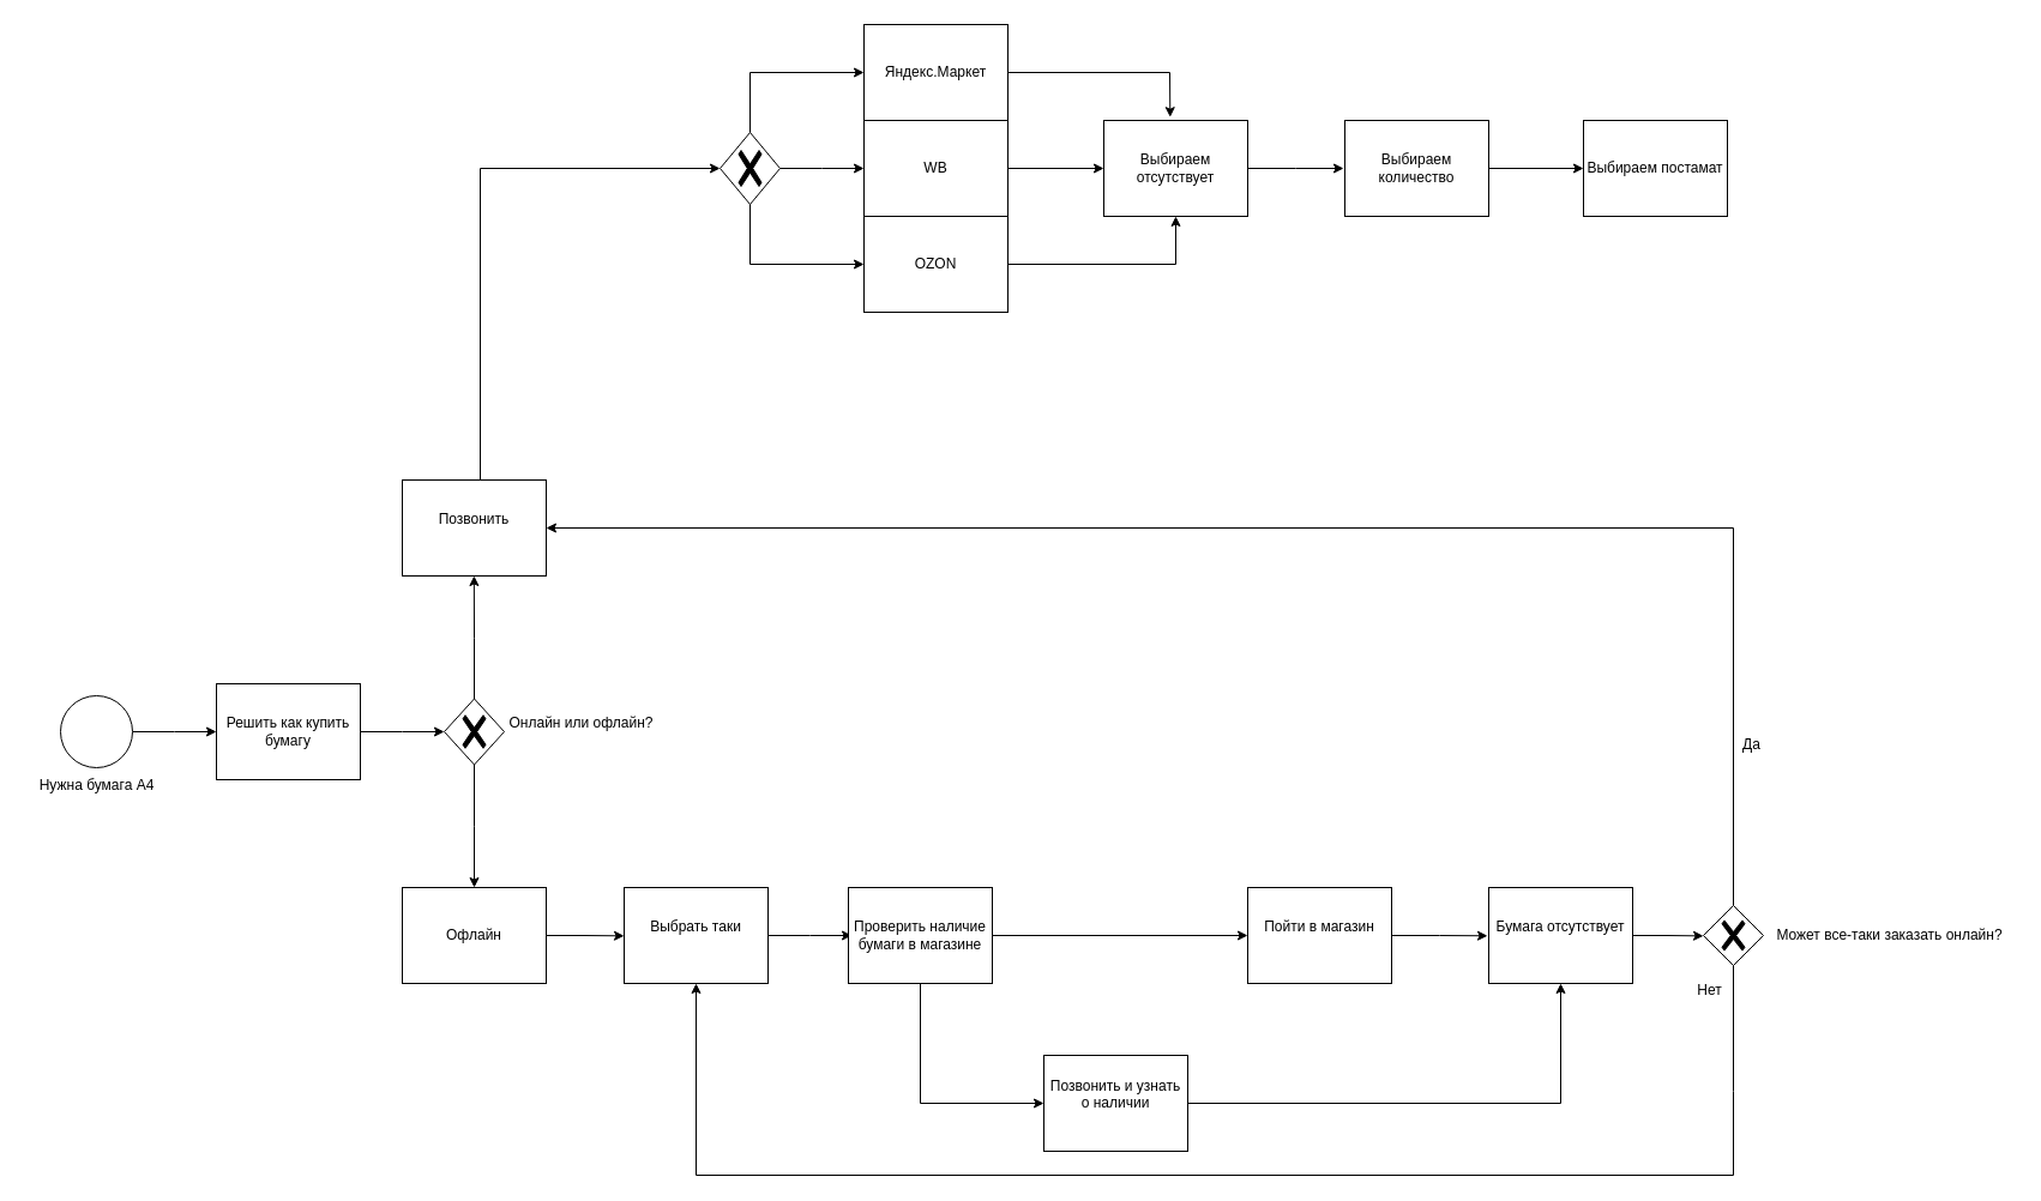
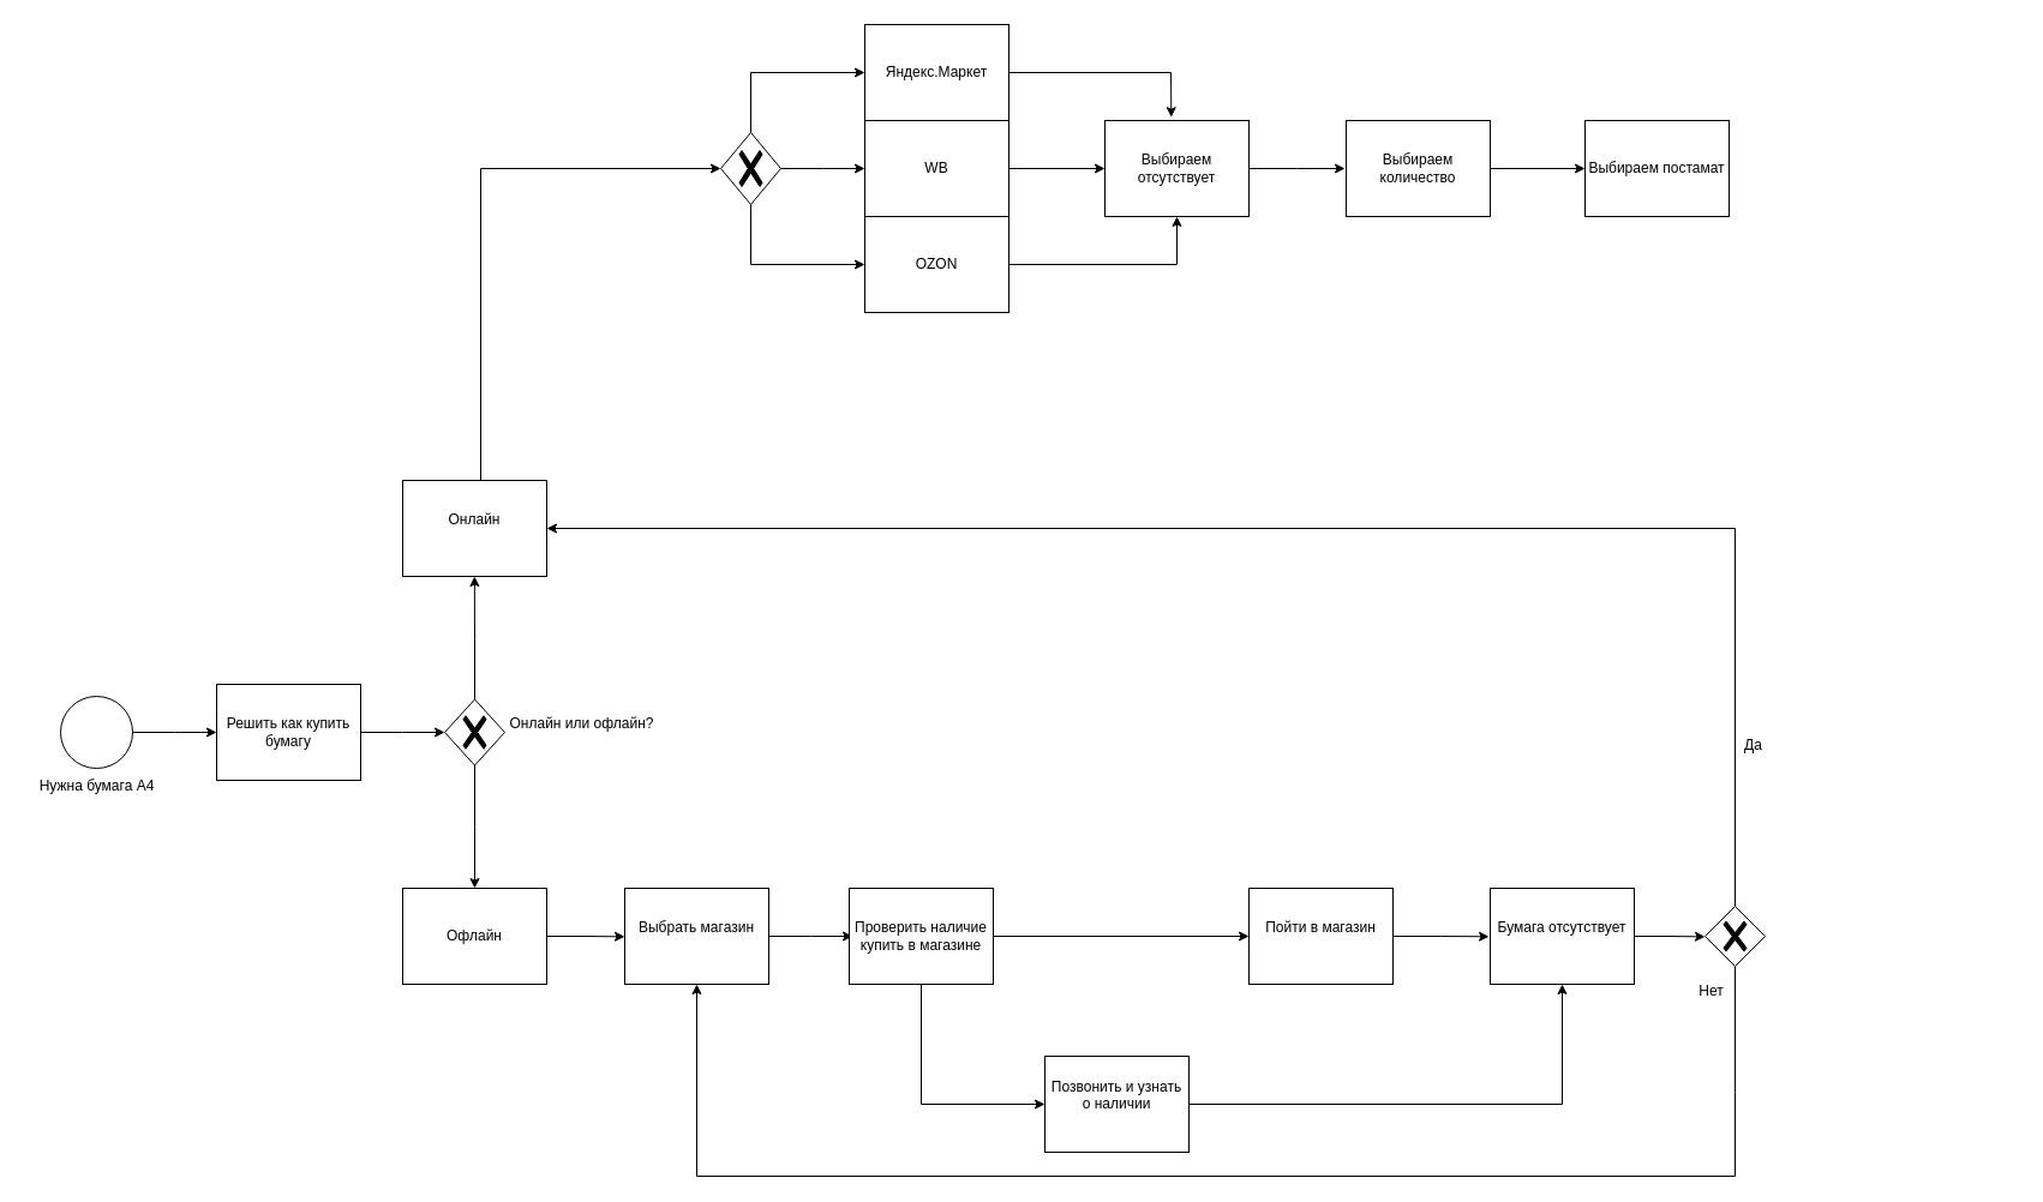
  <mxCell id="0" />
  <mxCell id="1" parent="0" />
  <mxCell id="2" style="edgeStyle=orthogonalEdgeStyle;rounded=0;orthogonalLoop=1;jettySize=auto;html=1;" parent="1" source="3" edge="1"><mxGeometry relative="1" as="geometry"><mxPoint x="180" y="610" as="targetPoint" /></mxGeometry></mxCell>
  <mxCell id="3" value="" style="ellipse;whiteSpace=wrap;html=1;aspect=fixed;" parent="1" vertex="1"><mxGeometry x="50" y="580" width="60" height="60" as="geometry" /></mxCell>
  <mxCell id="4" value="&lt;div&gt;&lt;br&gt;&lt;/div&gt;" style="text;html=1;align=center;verticalAlign=middle;resizable=0;points=[];autosize=1;strokeColor=none;fillColor=none;" parent="1" vertex="1"><mxGeometry x="85" y="645" width="20" height="30" as="geometry" /></mxCell>
  <mxCell id="5" value="&lt;div&gt;Нужна бумага А4&lt;/div&gt;" style="text;html=1;align=center;verticalAlign=middle;resizable=0;points=[];autosize=1;strokeColor=none;fillColor=none;rounded=0;" parent="1" vertex="1"><mxGeometry x="20" y="640" width="120" height="30" as="geometry" /></mxCell>
  <mxCell id="6" style="edgeStyle=orthogonalEdgeStyle;rounded=0;orthogonalLoop=1;jettySize=auto;html=1;" parent="1" source="7" edge="1"><mxGeometry relative="1" as="geometry"><mxPoint x="370" y="610" as="targetPoint" /></mxGeometry></mxCell>
  <mxCell id="7" value="Решить как купить бумагу" style="points=[[0.25,0,0],[0.5,0,0],[0.75,0,0],[1,0.25,0],[1,0.5,0],[1,0.75,0],[0.75,1,0],[0.5,1,0],[0.25,1,0],[0,0.75,0],[0,0.5,0],[0,0.25,0]];shape=mxgraph.bpmn.task2;whiteSpace=wrap;rectStyle=rounded;size=10;html=1;container=1;expand=0;collapsible=0;taskMarker=abstract;" parent="1" vertex="1"><mxGeometry x="180" y="570" width="120" height="80" as="geometry" /></mxCell>
  <mxCell id="8" style="edgeStyle=orthogonalEdgeStyle;rounded=0;orthogonalLoop=1;jettySize=auto;html=1;exitX=0.5;exitY=0;exitDx=0;exitDy=0;exitPerimeter=0;" parent="1" source="10" edge="1"><mxGeometry relative="1" as="geometry"><mxPoint x="394.857" y="480" as="targetPoint" /></mxGeometry></mxCell>
  <mxCell id="9" style="edgeStyle=orthogonalEdgeStyle;rounded=0;orthogonalLoop=1;jettySize=auto;html=1;" parent="1" source="10" edge="1"><mxGeometry relative="1" as="geometry"><mxPoint x="395" y="740" as="targetPoint" /></mxGeometry></mxCell>
  <mxCell id="10" value="" style="points=[[0.25,0.25,0],[0.5,0,0],[0.75,0.25,0],[1,0.5,0],[0.75,0.75,0],[0.5,1,0],[0.25,0.75,0],[0,0.5,0]];shape=mxgraph.bpmn.gateway2;html=1;verticalLabelPosition=bottom;labelBackgroundColor=#ffffff;verticalAlign=top;align=center;perimeter=rhombusPerimeter;outlineConnect=0;outline=none;symbol=none;gwType=exclusive;" parent="1" vertex="1"><mxGeometry x="370" y="582.5" width="50" height="55" as="geometry" /></mxCell>
  <mxCell id="11" value="Онлайн или о&lt;span style=&quot;background-color: transparent; color: light-dark(rgb(0, 0, 0), rgb(255, 255, 255));&quot;&gt;флайн?&lt;/span&gt;&lt;div&gt;&lt;div&gt;&lt;br&gt;&lt;/div&gt;&lt;/div&gt;" style="text;html=1;align=center;verticalAlign=middle;resizable=0;points=[];autosize=1;strokeColor=none;fillColor=none;" parent="1" vertex="1"><mxGeometry x="414" y="590" width="140" height="40" as="geometry" /></mxCell>
  <mxCell id="12" style="edgeStyle=orthogonalEdgeStyle;rounded=0;orthogonalLoop=1;jettySize=auto;html=1;exitX=1;exitY=0.5;exitDx=0;exitDy=0;exitPerimeter=0;" parent="1" source="13" edge="1"><mxGeometry relative="1" as="geometry"><mxPoint x="520" y="780.333" as="targetPoint" /></mxGeometry></mxCell>
  <mxCell id="13" value="Офлайн" style="points=[[0.25,0,0],[0.5,0,0],[0.75,0,0],[1,0.25,0],[1,0.5,0],[1,0.75,0],[0.75,1,0],[0.5,1,0],[0.25,1,0],[0,0.75,0],[0,0.5,0],[0,0.25,0]];shape=mxgraph.bpmn.task2;whiteSpace=wrap;rectStyle=rounded;size=10;html=1;container=1;expand=0;collapsible=0;taskMarker=abstract;" parent="1" vertex="1"><mxGeometry x="335" y="740" width="120" height="80" as="geometry" /></mxCell>
  <mxCell id="14" style="edgeStyle=orthogonalEdgeStyle;rounded=0;orthogonalLoop=1;jettySize=auto;html=1;" parent="1" source="15" edge="1"><mxGeometry relative="1" as="geometry"><mxPoint x="710" y="780" as="targetPoint" /></mxGeometry></mxCell>
- <mxCell id="15" value="Выбрать таки&lt;div&gt;&lt;br&gt;&lt;/div&gt;" style="points=[[0.25,0,0],[0.5,0,0],[0.75,0,0],[1,0.25,0],[1,0.5,0],[1,0.75,0],[0.75,1,0],[0.5,1,0],[0.25,1,0],[0,0.75,0],[0,0.5,0],[0,0.25,0]];shape=mxgraph.bpmn.task2;whiteSpace=wrap;rectStyle=rounded;size=10;html=1;container=1;expand=0;collapsible=0;taskMarker=abstract;" parent="1" vertex="1"><mxGeometry x="520" y="740" width="120" height="80" as="geometry" /></mxCell>
- <mxCell id="16" value="Позвонить&lt;div&gt;&lt;br&gt;&lt;/div&gt;" style="points=[[0.25,0,0],[0.5,0,0],[0.75,0,0],[1,0.25,0],[1,0.5,0],[1,0.75,0],[0.75,1,0],[0.5,1,0],[0.25,1,0],[0,0.75,0],[0,0.5,0],[0,0.25,0]];shape=mxgraph.bpmn.task2;whiteSpace=wrap;rectStyle=rounded;size=10;html=1;container=1;expand=0;collapsible=0;taskMarker=abstract;" parent="1" vertex="1"><mxGeometry x="335" y="400" width="120" height="80" as="geometry" /></mxCell>
+ <mxCell id="15" value="Выбрать магазин&lt;div&gt;&lt;br&gt;&lt;/div&gt;" style="points=[[0.25,0,0],[0.5,0,0],[0.75,0,0],[1,0.25,0],[1,0.5,0],[1,0.75,0],[0.75,1,0],[0.5,1,0],[0.25,1,0],[0,0.75,0],[0,0.5,0],[0,0.25,0]];shape=mxgraph.bpmn.task2;whiteSpace=wrap;rectStyle=rounded;size=10;html=1;container=1;expand=0;collapsible=0;taskMarker=abstract;" parent="1" vertex="1"><mxGeometry x="520" y="740" width="120" height="80" as="geometry" /></mxCell>
+ <mxCell id="16" value="Онлайн&lt;div&gt;&lt;br&gt;&lt;/div&gt;" style="points=[[0.25,0,0],[0.5,0,0],[0.75,0,0],[1,0.25,0],[1,0.5,0],[1,0.75,0],[0.75,1,0],[0.5,1,0],[0.25,1,0],[0,0.75,0],[0,0.5,0],[0,0.25,0]];shape=mxgraph.bpmn.task2;whiteSpace=wrap;rectStyle=rounded;size=10;html=1;container=1;expand=0;collapsible=0;taskMarker=abstract;" parent="1" vertex="1"><mxGeometry x="335" y="400" width="120" height="80" as="geometry" /></mxCell>
  <mxCell id="17" style="edgeStyle=orthogonalEdgeStyle;rounded=0;orthogonalLoop=1;jettySize=auto;html=1;exitX=1;exitY=0.5;exitDx=0;exitDy=0;exitPerimeter=0;" parent="1" source="18" edge="1"><mxGeometry relative="1" as="geometry"><mxPoint x="1040" y="780" as="targetPoint" /></mxGeometry></mxCell>
- <mxCell id="18" value="Проверить наличие бумаги в магазине" style="points=[[0.25,0,0],[0.5,0,0],[0.75,0,0],[1,0.25,0],[1,0.5,0],[1,0.75,0],[0.75,1,0],[0.5,1,0],[0.25,1,0],[0,0.75,0],[0,0.5,0],[0,0.25,0]];shape=mxgraph.bpmn.task2;whiteSpace=wrap;rectStyle=rounded;size=10;html=1;container=1;expand=0;collapsible=0;taskMarker=abstract;isLoopSub=1;" parent="1" vertex="1"><mxGeometry x="707" y="740" width="120" height="80" as="geometry" /></mxCell>
+ <mxCell id="18" value="Проверить наличие купить в магазине" style="points=[[0.25,0,0],[0.5,0,0],[0.75,0,0],[1,0.25,0],[1,0.5,0],[1,0.75,0],[0.75,1,0],[0.5,1,0],[0.25,1,0],[0,0.75,0],[0,0.5,0],[0,0.25,0]];shape=mxgraph.bpmn.task2;whiteSpace=wrap;rectStyle=rounded;size=10;html=1;container=1;expand=0;collapsible=0;taskMarker=abstract;isLoopSub=1;" parent="1" vertex="1"><mxGeometry x="707" y="740" width="120" height="80" as="geometry" /></mxCell>
  <mxCell id="19" value="" style="endArrow=classic;html=1;rounded=0;exitX=0.5;exitY=1;exitDx=0;exitDy=0;exitPerimeter=0;" parent="1" source="18" edge="1"><mxGeometry width="50" height="50" relative="1" as="geometry"><mxPoint x="860" y="870" as="sourcePoint" /><mxPoint x="870" y="920" as="targetPoint" /><Array as="points"><mxPoint x="767" y="920" /></Array></mxGeometry></mxCell>
  <mxCell id="20" value="Позвонить и узнать о наличии&lt;div&gt;&lt;br&gt;&lt;/div&gt;" style="points=[[0.25,0,0],[0.5,0,0],[0.75,0,0],[1,0.25,0],[1,0.5,0],[1,0.75,0],[0.75,1,0],[0.5,1,0],[0.25,1,0],[0,0.75,0],[0,0.5,0],[0,0.25,0]];shape=mxgraph.bpmn.task2;whiteSpace=wrap;rectStyle=rounded;size=10;html=1;container=1;expand=0;collapsible=0;taskMarker=abstract;" parent="1" vertex="1"><mxGeometry x="870" y="880" width="120" height="80" as="geometry" /></mxCell>
  <mxCell id="21" style="edgeStyle=orthogonalEdgeStyle;rounded=0;orthogonalLoop=1;jettySize=auto;html=1;exitX=1;exitY=0.5;exitDx=0;exitDy=0;exitPerimeter=0;" parent="1" source="22" edge="1"><mxGeometry relative="1" as="geometry"><mxPoint x="1240" y="780.273" as="targetPoint" /></mxGeometry></mxCell>
  <mxCell id="22" value="Пойти в магазин&lt;div&gt;&lt;br&gt;&lt;/div&gt;" style="points=[[0.25,0,0],[0.5,0,0],[0.75,0,0],[1,0.25,0],[1,0.5,0],[1,0.75,0],[0.75,1,0],[0.5,1,0],[0.25,1,0],[0,0.75,0],[0,0.5,0],[0,0.25,0]];shape=mxgraph.bpmn.task2;whiteSpace=wrap;rectStyle=rounded;size=10;html=1;container=1;expand=0;collapsible=0;taskMarker=abstract;" parent="1" vertex="1"><mxGeometry x="1040" y="740" width="120" height="80" as="geometry" /></mxCell>
  <mxCell id="23" style="edgeStyle=orthogonalEdgeStyle;rounded=0;orthogonalLoop=1;jettySize=auto;html=1;exitX=1;exitY=0.5;exitDx=0;exitDy=0;exitPerimeter=0;" parent="1" source="20" target="25" edge="1"><mxGeometry relative="1" as="geometry" /></mxCell>
  <mxCell id="24" style="edgeStyle=orthogonalEdgeStyle;rounded=0;orthogonalLoop=1;jettySize=auto;html=1;exitX=1;exitY=0.5;exitDx=0;exitDy=0;exitPerimeter=0;" parent="1" source="25" edge="1"><mxGeometry relative="1" as="geometry"><mxPoint x="1420" y="780.385" as="targetPoint" /></mxGeometry></mxCell>
  <mxCell id="25" value="Бумага отсутствует&lt;div&gt;&lt;br&gt;&lt;/div&gt;" style="points=[[0.25,0,0],[0.5,0,0],[0.75,0,0],[1,0.25,0],[1,0.5,0],[1,0.75,0],[0.75,1,0],[0.5,1,0],[0.25,1,0],[0,0.75,0],[0,0.5,0],[0,0.25,0]];shape=mxgraph.bpmn.task2;whiteSpace=wrap;rectStyle=rounded;size=10;html=1;container=1;expand=0;collapsible=0;taskMarker=abstract;" parent="1" vertex="1"><mxGeometry x="1241" y="740" width="120" height="80" as="geometry" /></mxCell>
  <mxCell id="26" value="" style="points=[[0.25,0.25,0],[0.5,0,0],[0.75,0.25,0],[1,0.5,0],[0.75,0.75,0],[0.5,1,0],[0.25,0.75,0],[0,0.5,0]];shape=mxgraph.bpmn.gateway2;html=1;verticalLabelPosition=bottom;labelBackgroundColor=#ffffff;verticalAlign=top;align=center;perimeter=rhombusPerimeter;outlineConnect=0;outline=none;symbol=none;gwType=exclusive;" parent="1" vertex="1"><mxGeometry x="1420" y="755" width="50" height="50" as="geometry" /></mxCell>
  <mxCell id="27" value="" style="endArrow=classic;html=1;rounded=0;exitX=0.5;exitY=1;exitDx=0;exitDy=0;exitPerimeter=0;entryX=0.5;entryY=1;entryDx=0;entryDy=0;entryPerimeter=0;" parent="1" source="26" target="15" edge="1"><mxGeometry width="50" height="50" relative="1" as="geometry"><mxPoint x="1440" y="870" as="sourcePoint" /><mxPoint x="1445" y="1010" as="targetPoint" /><Array as="points"><mxPoint x="1445" y="910" /><mxPoint x="1445" y="980" /><mxPoint x="580" y="980" /></Array></mxGeometry></mxCell>
  <mxCell id="28" value="" style="endArrow=classic;html=1;rounded=0;exitX=0.5;exitY=0;exitDx=0;exitDy=0;exitPerimeter=0;entryX=1;entryY=0.5;entryDx=0;entryDy=0;entryPerimeter=0;" parent="1" source="26" target="16" edge="1"><mxGeometry width="50" height="50" relative="1" as="geometry"><mxPoint x="1410" y="710" as="sourcePoint" /><mxPoint x="1460" y="660" as="targetPoint" /><Array as="points"><mxPoint x="1445" y="440" /></Array></mxGeometry></mxCell>
- <mxCell id="29" value="Может все-таки заказать онлайн?" style="text;html=1;align=center;verticalAlign=middle;resizable=0;points=[];autosize=1;strokeColor=none;fillColor=none;" parent="1" vertex="1"><mxGeometry x="1470" y="765" width="210" height="30" as="geometry" /></mxCell>
  <mxCell id="30" value="Нет&lt;div&gt;&lt;br&gt;&lt;/div&gt;" style="text;html=1;align=center;verticalAlign=middle;resizable=0;points=[];autosize=1;strokeColor=none;fillColor=none;" parent="1" vertex="1"><mxGeometry x="1405" y="813" width="40" height="40" as="geometry" /></mxCell>
  <mxCell id="31" value="Да&lt;div&gt;&lt;br&gt;&lt;/div&gt;" style="text;html=1;align=center;verticalAlign=middle;resizable=0;points=[];autosize=1;strokeColor=none;fillColor=none;" parent="1" vertex="1"><mxGeometry x="1440" y="607.5" width="40" height="40" as="geometry" /></mxCell>
  <mxCell id="32" value="" style="endArrow=classic;html=1;rounded=0;" parent="1" edge="1"><mxGeometry width="50" height="50" relative="1" as="geometry"><mxPoint x="400" y="400" as="sourcePoint" /><mxPoint x="600" y="140" as="targetPoint" /><Array as="points"><mxPoint x="400" y="140" /></Array></mxGeometry></mxCell>
  <mxCell id="33" style="edgeStyle=orthogonalEdgeStyle;rounded=0;orthogonalLoop=1;jettySize=auto;html=1;" parent="1" source="34" edge="1"><mxGeometry relative="1" as="geometry"><mxPoint x="720" y="140" as="targetPoint" /></mxGeometry></mxCell>
  <mxCell id="34" value="" style="points=[[0.25,0.25,0],[0.5,0,0],[0.75,0.25,0],[1,0.5,0],[0.75,0.75,0],[0.5,1,0],[0.25,0.75,0],[0,0.5,0]];shape=mxgraph.bpmn.gateway2;html=1;verticalLabelPosition=bottom;labelBackgroundColor=#ffffff;verticalAlign=top;align=center;perimeter=rhombusPerimeter;outlineConnect=0;outline=none;symbol=none;gwType=exclusive;" parent="1" vertex="1"><mxGeometry x="600" y="110" width="50" height="60" as="geometry" /></mxCell>
  <mxCell id="35" value="" style="endArrow=classic;html=1;rounded=0;exitX=0.5;exitY=0;exitDx=0;exitDy=0;exitPerimeter=0;" parent="1" source="34" edge="1"><mxGeometry width="50" height="50" relative="1" as="geometry"><mxPoint x="620" y="110" as="sourcePoint" /><mxPoint x="720" y="60" as="targetPoint" /><Array as="points"><mxPoint x="625" y="60" /></Array></mxGeometry></mxCell>
  <mxCell id="36" value="" style="endArrow=classic;html=1;rounded=0;exitX=0.5;exitY=1;exitDx=0;exitDy=0;exitPerimeter=0;" parent="1" source="34" edge="1"><mxGeometry width="50" height="50" relative="1" as="geometry"><mxPoint x="670" y="270" as="sourcePoint" /><mxPoint x="720" y="220" as="targetPoint" /><Array as="points"><mxPoint x="625" y="220" /></Array></mxGeometry></mxCell>
  <mxCell id="37" value="OZON" style="points=[[0.25,0,0],[0.5,0,0],[0.75,0,0],[1,0.25,0],[1,0.5,0],[1,0.75,0],[0.75,1,0],[0.5,1,0],[0.25,1,0],[0,0.75,0],[0,0.5,0],[0,0.25,0]];shape=mxgraph.bpmn.task2;whiteSpace=wrap;rectStyle=rounded;size=10;html=1;container=1;expand=0;collapsible=0;taskMarker=abstract;" parent="1" vertex="1"><mxGeometry x="720" y="180" width="120" height="80" as="geometry" /></mxCell>
  <mxCell id="38" value="WB" style="points=[[0.25,0,0],[0.5,0,0],[0.75,0,0],[1,0.25,0],[1,0.5,0],[1,0.75,0],[0.75,1,0],[0.5,1,0],[0.25,1,0],[0,0.75,0],[0,0.5,0],[0,0.25,0]];shape=mxgraph.bpmn.task2;whiteSpace=wrap;rectStyle=rounded;size=10;html=1;container=1;expand=0;collapsible=0;taskMarker=abstract;" parent="1" vertex="1"><mxGeometry x="720" y="100" width="120" height="80" as="geometry" /></mxCell>
  <mxCell id="39" value="Яндекс.Маркет" style="points=[[0.25,0,0],[0.5,0,0],[0.75,0,0],[1,0.25,0],[1,0.5,0],[1,0.75,0],[0.75,1,0],[0.5,1,0],[0.25,1,0],[0,0.75,0],[0,0.5,0],[0,0.25,0]];shape=mxgraph.bpmn.task2;whiteSpace=wrap;rectStyle=rounded;size=10;html=1;container=1;expand=0;collapsible=0;taskMarker=abstract;" parent="1" vertex="1"><mxGeometry x="720" y="20" width="120" height="80" as="geometry" /></mxCell>
  <mxCell id="40" value="" style="endArrow=classic;html=1;rounded=0;entryX=0.461;entryY=-0.035;entryDx=0;entryDy=0;entryPerimeter=0;" parent="1" target="44" edge="1"><mxGeometry width="50" height="50" relative="1" as="geometry"><mxPoint x="840" y="60" as="sourcePoint" /><mxPoint x="890" y="10" as="targetPoint" /><Array as="points"><mxPoint x="975" y="60" /></Array></mxGeometry></mxCell>
  <mxCell id="41" value="" style="endArrow=classic;html=1;rounded=0;entryX=0.5;entryY=1;entryDx=0;entryDy=0;entryPerimeter=0;" parent="1" target="44" edge="1"><mxGeometry width="50" height="50" relative="1" as="geometry"><mxPoint x="840" y="220" as="sourcePoint" /><mxPoint x="890" y="170" as="targetPoint" /><Array as="points"><mxPoint x="980" y="220" /></Array></mxGeometry></mxCell>
  <mxCell id="42" value="" style="endArrow=classic;html=1;rounded=0;" parent="1" edge="1"><mxGeometry width="50" height="50" relative="1" as="geometry"><mxPoint x="840" y="140" as="sourcePoint" /><mxPoint x="920" y="140" as="targetPoint" /></mxGeometry></mxCell>
  <mxCell id="43" style="edgeStyle=orthogonalEdgeStyle;rounded=0;orthogonalLoop=1;jettySize=auto;html=1;" parent="1" source="44" edge="1"><mxGeometry relative="1" as="geometry"><mxPoint x="1120" y="140" as="targetPoint" /></mxGeometry></mxCell>
  <mxCell id="44" value="Выбираем отсутствует" style="points=[[0.25,0,0],[0.5,0,0],[0.75,0,0],[1,0.25,0],[1,0.5,0],[1,0.75,0],[0.75,1,0],[0.5,1,0],[0.25,1,0],[0,0.75,0],[0,0.5,0],[0,0.25,0]];shape=mxgraph.bpmn.task2;whiteSpace=wrap;rectStyle=rounded;size=10;html=1;container=1;expand=0;collapsible=0;taskMarker=abstract;" parent="1" vertex="1"><mxGeometry x="920" y="100" width="120" height="80" as="geometry" /></mxCell>
  <mxCell id="45" style="edgeStyle=orthogonalEdgeStyle;rounded=0;orthogonalLoop=1;jettySize=auto;html=1;" parent="1" source="46" edge="1"><mxGeometry relative="1" as="geometry"><mxPoint x="1320" y="140" as="targetPoint" /></mxGeometry></mxCell>
  <mxCell id="46" value="Выбираем количество" style="points=[[0.25,0,0],[0.5,0,0],[0.75,0,0],[1,0.25,0],[1,0.5,0],[1,0.75,0],[0.75,1,0],[0.5,1,0],[0.25,1,0],[0,0.75,0],[0,0.5,0],[0,0.25,0]];shape=mxgraph.bpmn.task2;whiteSpace=wrap;rectStyle=rounded;size=10;html=1;container=1;expand=0;collapsible=0;taskMarker=abstract;" parent="1" vertex="1"><mxGeometry x="1121" y="100" width="120" height="80" as="geometry" /></mxCell>
  <mxCell id="47" value="Выбираем постамат" style="points=[[0.25,0,0],[0.5,0,0],[0.75,0,0],[1,0.25,0],[1,0.5,0],[1,0.75,0],[0.75,1,0],[0.5,1,0],[0.25,1,0],[0,0.75,0],[0,0.5,0],[0,0.25,0]];shape=mxgraph.bpmn.task2;whiteSpace=wrap;rectStyle=rounded;size=10;html=1;container=1;expand=0;collapsible=0;taskMarker=abstract;" parent="1" vertex="1"><mxGeometry x="1320" y="100" width="120" height="80" as="geometry" /></mxCell>
